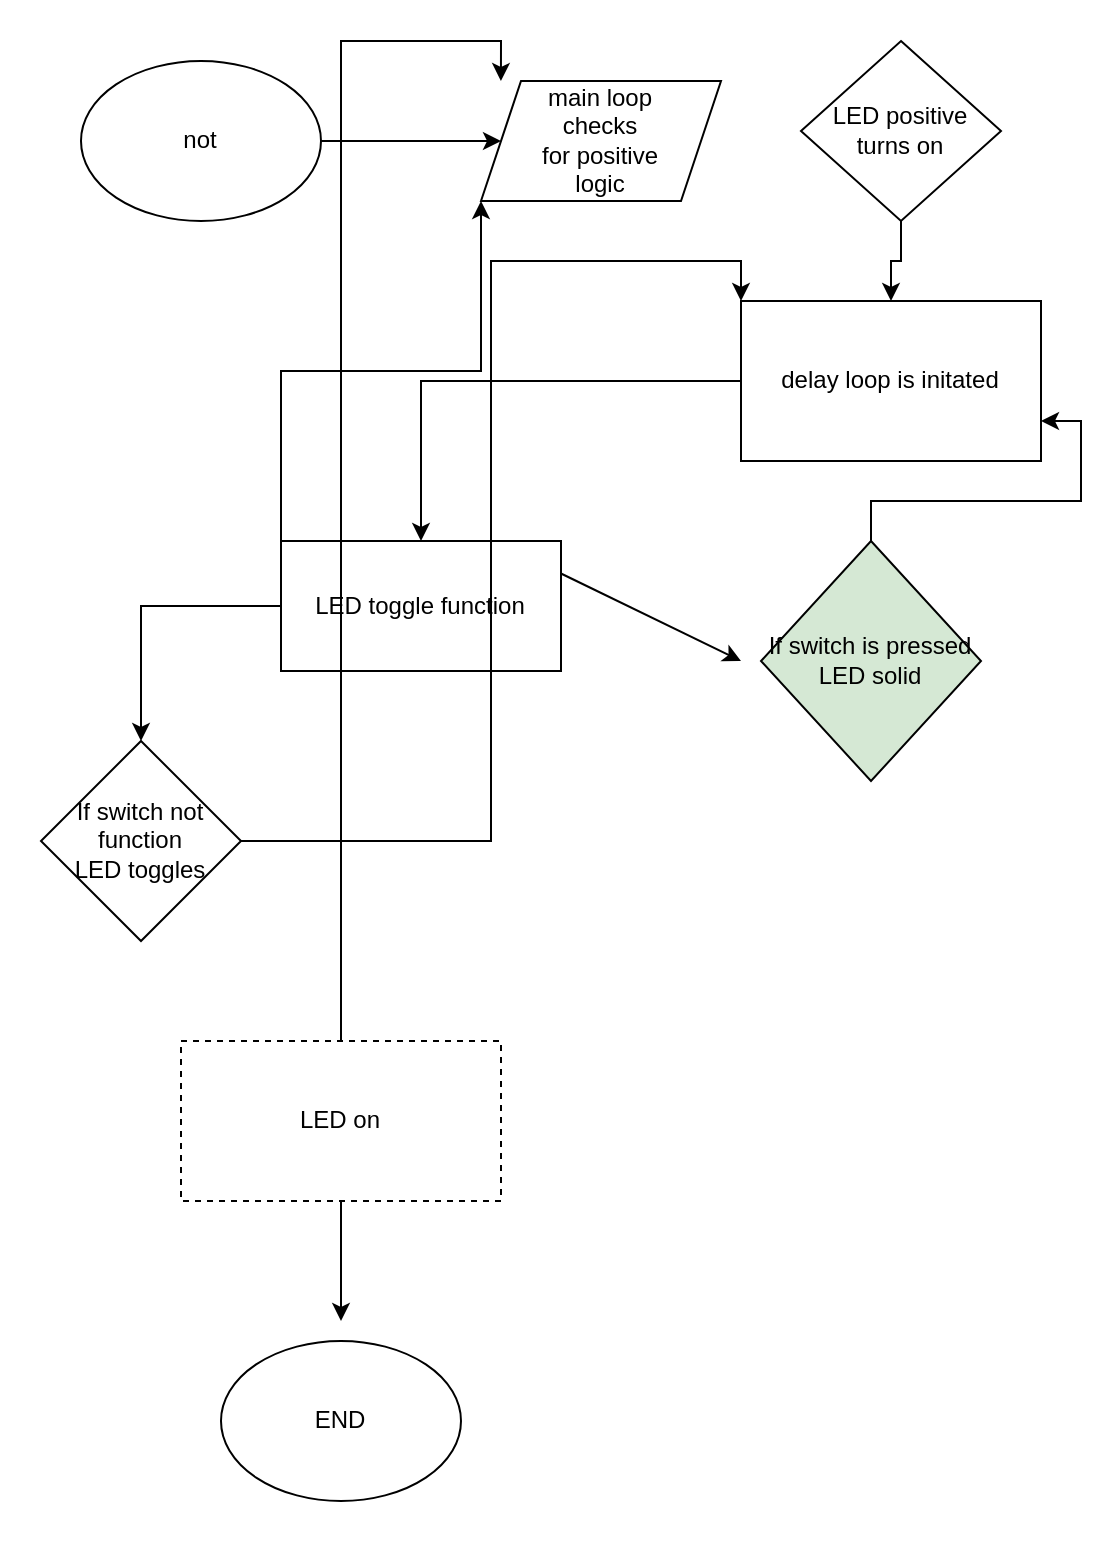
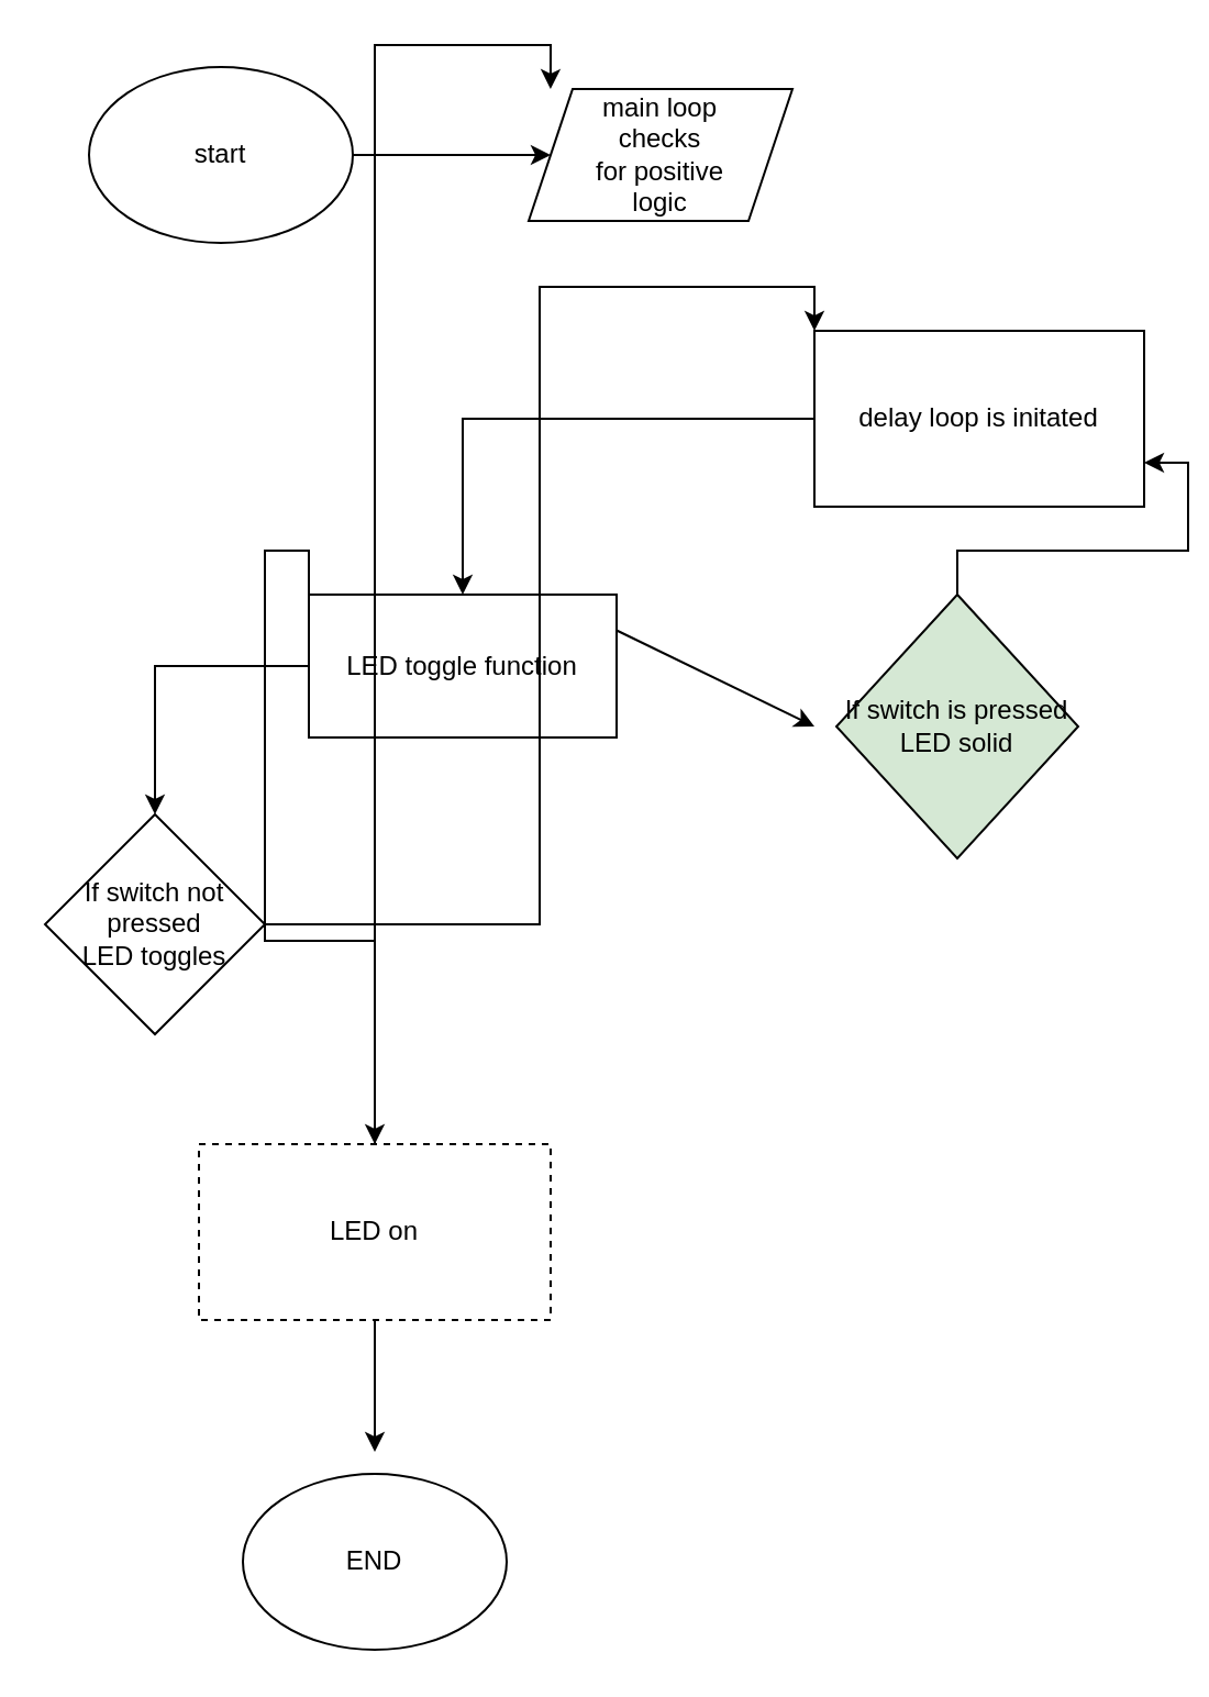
  <mxCell id="0" />
  <mxCell id="1" parent="0" />
  <mxCell id="2" value="" style="edgeStyle=orthogonalEdgeStyle;rounded=0;orthogonalLoop=1;jettySize=auto;html=1;" edge="1" parent="1" source="3" target="4"><mxGeometry relative="1" as="geometry" /></mxCell>
- <mxCell id="3" value="not" style="ellipse;whiteSpace=wrap;html=1;" vertex="1" parent="1"><mxGeometry x="40" y="30" width="120" height="80" as="geometry" /></mxCell>
+ <mxCell id="3" value="start" style="ellipse;whiteSpace=wrap;html=1;" vertex="1" parent="1"><mxGeometry x="40" y="30" width="120" height="80" as="geometry" /></mxCell>
  <mxCell id="4" value="main loop&lt;br&gt;checks&lt;br&gt;for positive&lt;br&gt;logic" style="shape=parallelogram;perimeter=parallelogramPerimeter;whiteSpace=wrap;html=1;fixedSize=1;" vertex="1" parent="1"><mxGeometry x="240" y="40" width="120" height="60" as="geometry" /></mxCell>
- <mxCell id="5" value="" style="edgeStyle=orthogonalEdgeStyle;rounded=0;orthogonalLoop=1;jettySize=auto;html=1;" edge="1" parent="1" source="6" target="8"><mxGeometry relative="1" as="geometry" /></mxCell>
- <mxCell id="6" value="LED positive&lt;br&gt;turns on" style="rhombus;whiteSpace=wrap;html=1;" vertex="1" parent="1"><mxGeometry x="400" y="20" width="100" height="90" as="geometry" /></mxCell>
  <mxCell id="7" value="" style="edgeStyle=orthogonalEdgeStyle;rounded=0;orthogonalLoop=1;jettySize=auto;html=1;" edge="1" parent="1" source="8" target="11"><mxGeometry relative="1" as="geometry" /></mxCell>
  <mxCell id="8" value="delay loop is initated" style="whiteSpace=wrap;html=1;" vertex="1" parent="1"><mxGeometry x="370" y="150" width="150" height="80" as="geometry" /></mxCell>
  <mxCell id="9" style="edgeStyle=orthogonalEdgeStyle;rounded=0;orthogonalLoop=1;jettySize=auto;html=1;" edge="1" parent="1" source="11" target="16"><mxGeometry relative="1" as="geometry"><mxPoint x="100" y="390" as="targetPoint" /></mxGeometry></mxCell>
- <mxCell id="10" style="edgeStyle=orthogonalEdgeStyle;rounded=0;orthogonalLoop=1;jettySize=auto;html=1;exitX=0;exitY=0;exitDx=0;exitDy=0;entryX=0;entryY=1;entryDx=0;entryDy=0;" edge="1" parent="1" source="11" target="4"><mxGeometry relative="1" as="geometry" /></mxCell>
+ <mxCell id="10" style="edgeStyle=orthogonalEdgeStyle;rounded=0;orthogonalLoop=1;jettySize=auto;html=1;exitX=0;exitY=0;exitDx=0;exitDy=0;" edge="1" parent="1" source="11" target="19"><mxGeometry relative="1" as="geometry" /></mxCell>
  <mxCell id="11" value="LED toggle function" style="whiteSpace=wrap;html=1;" vertex="1" parent="1"><mxGeometry x="140" y="270" width="140" height="65" as="geometry" /></mxCell>
  <mxCell id="12" value="" style="endArrow=classic;html=1;rounded=0;exitX=1;exitY=0.25;exitDx=0;exitDy=0;" edge="1" parent="1" source="11"><mxGeometry width="50" height="50" relative="1" as="geometry"><mxPoint x="300" y="300" as="sourcePoint" /><mxPoint x="370" y="330" as="targetPoint" /></mxGeometry></mxCell>
  <mxCell id="13" style="edgeStyle=orthogonalEdgeStyle;rounded=0;orthogonalLoop=1;jettySize=auto;html=1;entryX=1;entryY=0.75;entryDx=0;entryDy=0;" edge="1" parent="1" source="14" target="8"><mxGeometry relative="1" as="geometry" /></mxCell>
  <mxCell id="14" value="If switch is pressed&lt;br&gt;LED solid" style="rhombus;whiteSpace=wrap;html=1;fillColor=#d5e8d4;" vertex="1" parent="1"><mxGeometry x="380" y="270" width="110" height="120" as="geometry" /></mxCell>
  <mxCell id="15" style="edgeStyle=orthogonalEdgeStyle;rounded=0;orthogonalLoop=1;jettySize=auto;html=1;entryX=0;entryY=0;entryDx=0;entryDy=0;" edge="1" parent="1" source="16" target="8"><mxGeometry relative="1" as="geometry" /></mxCell>
- <mxCell id="16" value="If switch not&lt;br&gt;function&lt;br&gt;LED toggles" style="rhombus;whiteSpace=wrap;html=1;" vertex="1" parent="1"><mxGeometry x="20" y="370" width="100" height="100" as="geometry" /></mxCell>
+ <mxCell id="16" value="If switch not&lt;br&gt;pressed&lt;br&gt;LED toggles" style="rhombus;whiteSpace=wrap;html=1;" vertex="1" parent="1"><mxGeometry x="20" y="370" width="100" height="100" as="geometry" /></mxCell>
  <mxCell id="17" style="edgeStyle=orthogonalEdgeStyle;rounded=0;orthogonalLoop=1;jettySize=auto;html=1;entryX=0.083;entryY=0;entryDx=0;entryDy=0;entryPerimeter=0;" edge="1" parent="1" source="19" target="4"><mxGeometry relative="1" as="geometry" /></mxCell>
  <mxCell id="18" style="edgeStyle=orthogonalEdgeStyle;rounded=0;orthogonalLoop=1;jettySize=auto;html=1;exitX=0.5;exitY=1;exitDx=0;exitDy=0;" edge="1" parent="1" source="19"><mxGeometry relative="1" as="geometry"><mxPoint x="170" y="660" as="targetPoint" /></mxGeometry></mxCell>
  <mxCell id="19" value="LED on" style="rounded=0;whiteSpace=wrap;html=1;dashed=1;" vertex="1" parent="1"><mxGeometry x="90" y="520" width="160" height="80" as="geometry" /></mxCell>
  <mxCell id="20" value="END" style="ellipse;whiteSpace=wrap;html=1;" vertex="1" parent="1"><mxGeometry x="110" y="670" width="120" height="80" as="geometry" /></mxCell>
